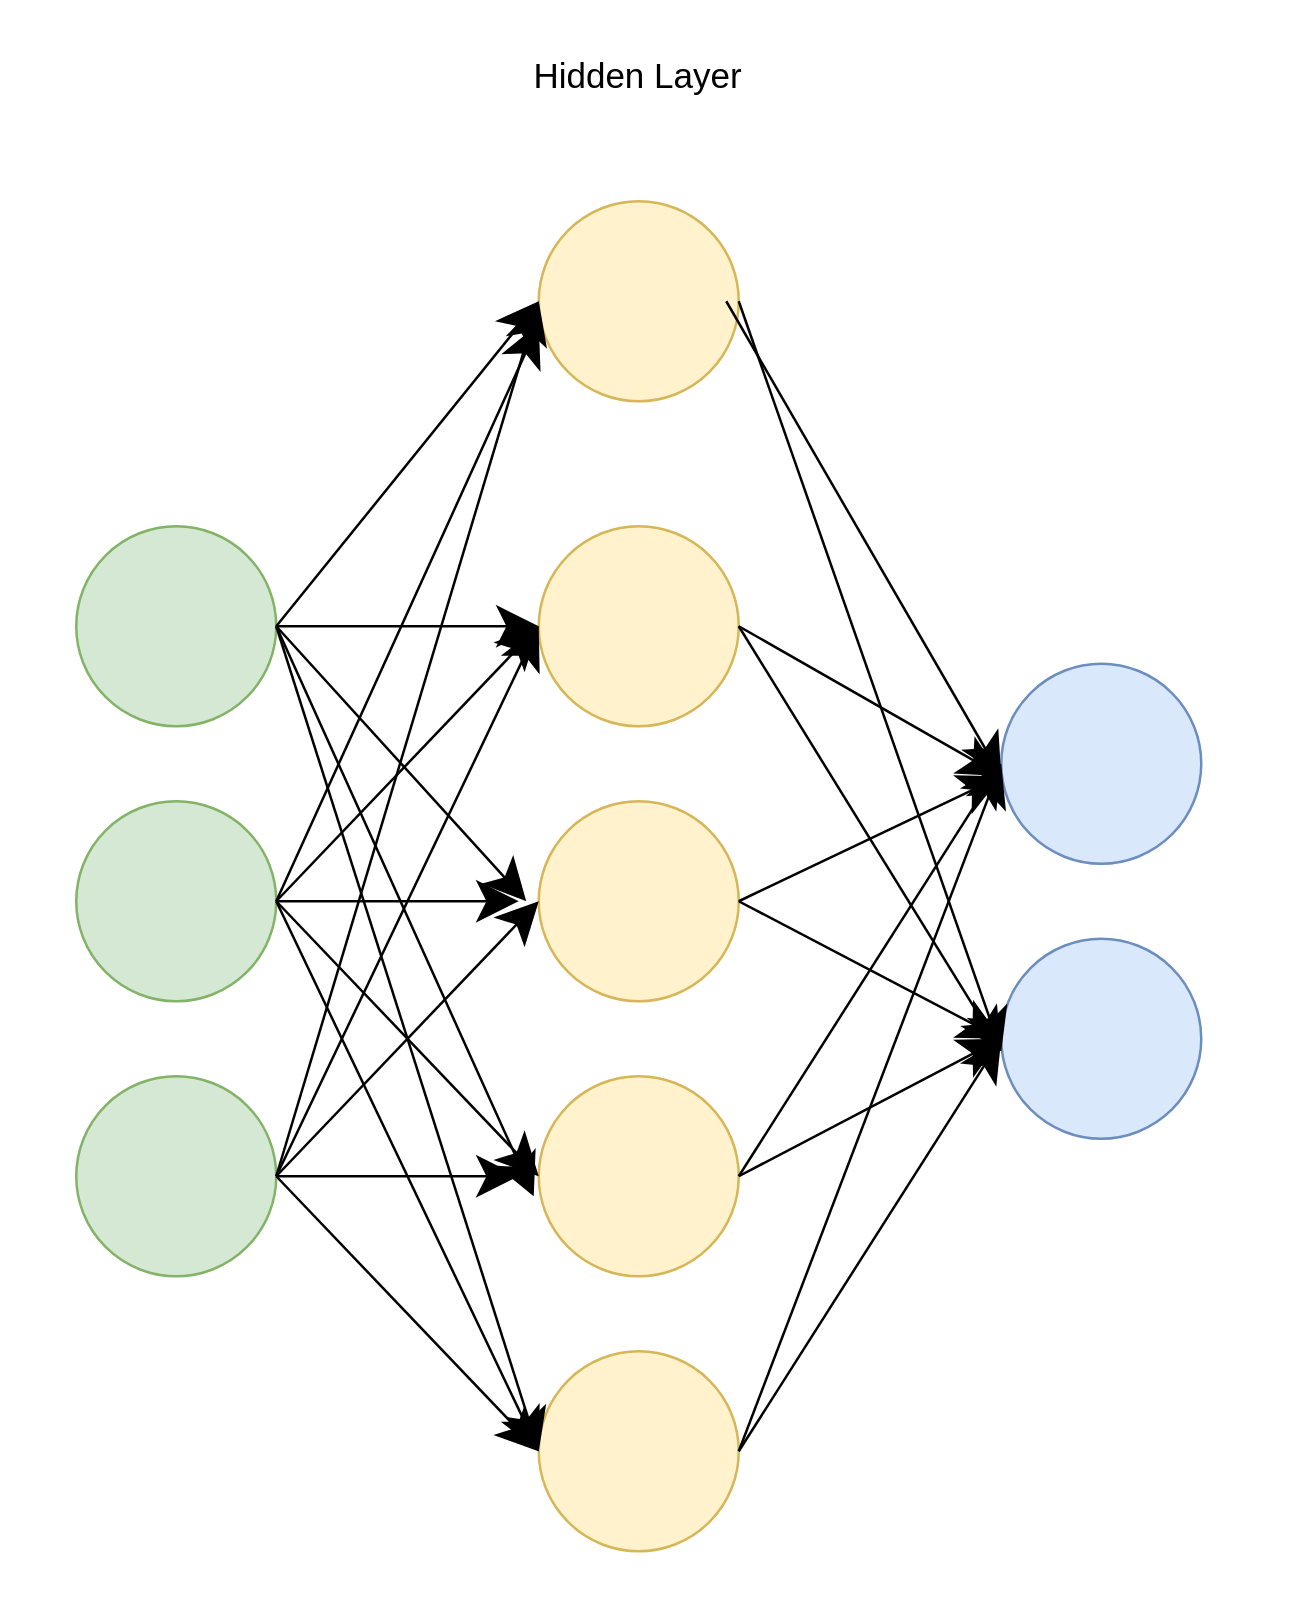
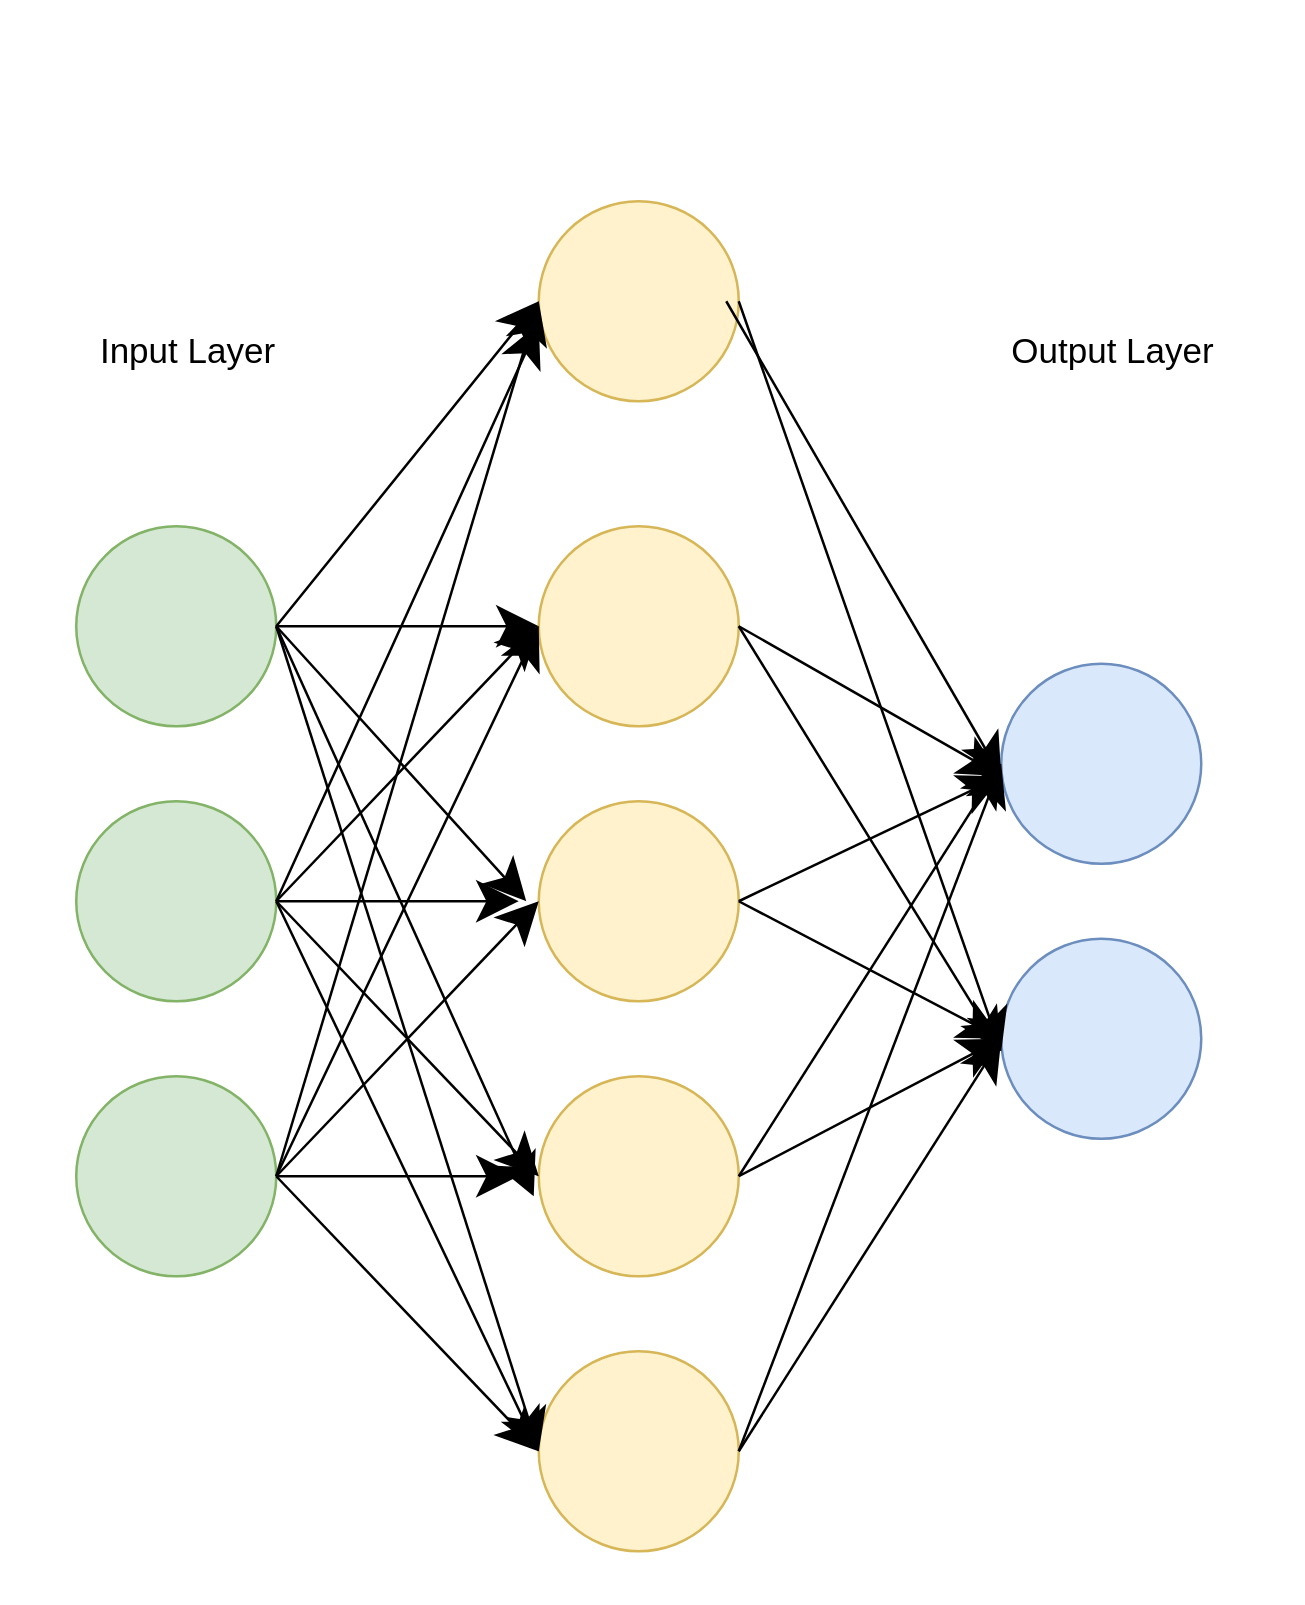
  <mxCell id="0" />
  <mxCell id="1" parent="0" />
  <mxCell id="2" value="" style="ellipse;whiteSpace=wrap;html=1;aspect=fixed;hachureGap=4;pointerEvents=0;fillColor=#d5e8d4;strokeColor=#82b366;" vertex="1" parent="1"><mxGeometry x="30" y="210" width="80" height="80" as="geometry" /></mxCell>
  <mxCell id="3" value="" style="ellipse;whiteSpace=wrap;html=1;aspect=fixed;hachureGap=4;pointerEvents=0;fillColor=#d5e8d4;strokeColor=#82b366;" vertex="1" parent="1"><mxGeometry x="30" y="320" width="80" height="80" as="geometry" /></mxCell>
  <mxCell id="4" value="" style="ellipse;whiteSpace=wrap;html=1;aspect=fixed;hachureGap=4;pointerEvents=0;fillColor=#d5e8d4;strokeColor=#82b366;" vertex="1" parent="1"><mxGeometry x="30" y="430" width="80" height="80" as="geometry" /></mxCell>
  <mxCell id="5" value="" style="ellipse;whiteSpace=wrap;html=1;aspect=fixed;hachureGap=4;pointerEvents=0;fillColor=#fff2cc;strokeColor=#d6b656;" vertex="1" parent="1"><mxGeometry x="215" y="210" width="80" height="80" as="geometry" /></mxCell>
  <mxCell id="6" value="" style="ellipse;whiteSpace=wrap;html=1;aspect=fixed;hachureGap=4;pointerEvents=0;fillColor=#fff2cc;strokeColor=#d6b656;" vertex="1" parent="1"><mxGeometry x="215" y="320" width="80" height="80" as="geometry" /></mxCell>
  <mxCell id="7" value="" style="ellipse;whiteSpace=wrap;html=1;aspect=fixed;hachureGap=4;pointerEvents=0;fillColor=#fff2cc;strokeColor=#d6b656;" vertex="1" parent="1"><mxGeometry x="215" y="430" width="80" height="80" as="geometry" /></mxCell>
  <mxCell id="8" value="" style="ellipse;whiteSpace=wrap;html=1;aspect=fixed;hachureGap=4;pointerEvents=0;fillColor=#fff2cc;strokeColor=#d6b656;" vertex="1" parent="1"><mxGeometry x="215" y="540" width="80" height="80" as="geometry" /></mxCell>
  <mxCell id="9" value="" style="ellipse;whiteSpace=wrap;html=1;aspect=fixed;hachureGap=4;pointerEvents=0;fillColor=#fff2cc;strokeColor=#d6b656;" vertex="1" parent="1"><mxGeometry x="215" y="80" width="80" height="80" as="geometry" /></mxCell>
  <mxCell id="10" value="" style="ellipse;whiteSpace=wrap;html=1;aspect=fixed;hachureGap=4;pointerEvents=0;fillColor=#dae8fc;strokeColor=#6c8ebf;" vertex="1" parent="1"><mxGeometry x="400" y="265" width="80" height="80" as="geometry" /></mxCell>
  <mxCell id="11" value="" style="ellipse;whiteSpace=wrap;html=1;aspect=fixed;hachureGap=4;pointerEvents=0;fillColor=#dae8fc;strokeColor=#6c8ebf;" vertex="1" parent="1"><mxGeometry x="400" y="375" width="80" height="80" as="geometry" /></mxCell>
- <mxCell id="13" value="&lt;font style=&quot;font-size: 14px&quot;&gt;Hidden Layer&lt;/font&gt;" style="text;html=1;strokeColor=none;fillColor=none;align=center;verticalAlign=middle;whiteSpace=wrap;rounded=0;hachureGap=4;pointerEvents=0;" vertex="1" parent="1"><mxGeometry x="200" y="20" width="110" height="20" as="geometry" /></mxCell>
+ <mxCell id="12" value="&lt;font style=&quot;font-size: 14px&quot;&gt;Input Layer&lt;/font&gt;" style="text;html=1;strokeColor=none;fillColor=none;align=center;verticalAlign=middle;whiteSpace=wrap;rounded=0;hachureGap=4;pointerEvents=0;" vertex="1" parent="1"><mxGeometry x="20" y="130" width="110" height="20" as="geometry" /></mxCell>
+ <mxCell id="14" value="&lt;font style=&quot;font-size: 14px&quot;&gt;Output Layer&lt;/font&gt;" style="text;html=1;strokeColor=none;fillColor=none;align=center;verticalAlign=middle;whiteSpace=wrap;rounded=0;hachureGap=4;pointerEvents=0;" vertex="1" parent="1"><mxGeometry x="390" y="130" width="110" height="20" as="geometry" /></mxCell>
  <mxCell id="15" value="" style="endArrow=classic;html=1;startSize=14;endSize=14;sourcePerimeterSpacing=8;targetPerimeterSpacing=8;exitX=1;exitY=0.5;exitDx=0;exitDy=0;entryX=0;entryY=0.5;entryDx=0;entryDy=0;" edge="1" parent="1" source="2" target="9"><mxGeometry width="50" height="50" relative="1" as="geometry"><mxPoint x="240" y="450" as="sourcePoint" /><mxPoint x="290" y="400" as="targetPoint" /></mxGeometry></mxCell>
  <mxCell id="16" value="" style="endArrow=classic;html=1;startSize=14;endSize=14;sourcePerimeterSpacing=8;targetPerimeterSpacing=8;exitX=1;exitY=0.5;exitDx=0;exitDy=0;entryX=0;entryY=0.5;entryDx=0;entryDy=0;" edge="1" parent="1" source="2" target="5"><mxGeometry width="50" height="50" relative="1" as="geometry"><mxPoint x="240" y="450" as="sourcePoint" /><mxPoint x="290" y="400" as="targetPoint" /></mxGeometry></mxCell>
  <mxCell id="17" value="" style="endArrow=classic;html=1;startSize=14;endSize=14;sourcePerimeterSpacing=8;targetPerimeterSpacing=8;" edge="1" parent="1"><mxGeometry width="50" height="50" relative="1" as="geometry"><mxPoint x="110" y="250" as="sourcePoint" /><mxPoint x="210" y="360" as="targetPoint" /></mxGeometry></mxCell>
  <mxCell id="18" value="" style="endArrow=classic;html=1;startSize=14;endSize=14;sourcePerimeterSpacing=8;targetPerimeterSpacing=8;entryX=0;entryY=0.5;entryDx=0;entryDy=0;exitX=1;exitY=0.5;exitDx=0;exitDy=0;" edge="1" parent="1" source="3" target="7"><mxGeometry width="50" height="50" relative="1" as="geometry"><mxPoint x="120" y="260" as="sourcePoint" /><mxPoint x="227" y="377.04" as="targetPoint" /></mxGeometry></mxCell>
  <mxCell id="19" value="" style="endArrow=classic;html=1;startSize=14;endSize=14;sourcePerimeterSpacing=8;targetPerimeterSpacing=8;entryX=0;entryY=0.5;entryDx=0;entryDy=0;exitX=1;exitY=0.5;exitDx=0;exitDy=0;" edge="1" parent="1" source="4" target="8"><mxGeometry width="50" height="50" relative="1" as="geometry"><mxPoint x="120" y="370" as="sourcePoint" /><mxPoint x="225" y="480" as="targetPoint" /></mxGeometry></mxCell>
  <mxCell id="20" value="" style="endArrow=classic;html=1;startSize=14;endSize=14;sourcePerimeterSpacing=8;targetPerimeterSpacing=8;exitX=1;exitY=0.5;exitDx=0;exitDy=0;" edge="1" parent="1" source="4" target="7"><mxGeometry width="50" height="50" relative="1" as="geometry"><mxPoint x="120" y="480" as="sourcePoint" /><mxPoint x="225" y="590" as="targetPoint" /></mxGeometry></mxCell>
  <mxCell id="21" value="" style="endArrow=classic;html=1;startSize=14;endSize=14;sourcePerimeterSpacing=8;targetPerimeterSpacing=8;entryX=0;entryY=0.5;entryDx=0;entryDy=0;" edge="1" parent="1" target="6"><mxGeometry width="50" height="50" relative="1" as="geometry"><mxPoint x="110" y="470" as="sourcePoint" /><mxPoint x="217" y="480" as="targetPoint" /></mxGeometry></mxCell>
  <mxCell id="22" value="" style="endArrow=classic;html=1;startSize=14;endSize=14;sourcePerimeterSpacing=8;targetPerimeterSpacing=8;entryX=0;entryY=0.5;entryDx=0;entryDy=0;exitX=1;exitY=0.5;exitDx=0;exitDy=0;" edge="1" parent="1" source="4" target="5"><mxGeometry width="50" height="50" relative="1" as="geometry"><mxPoint x="120" y="480" as="sourcePoint" /><mxPoint x="225" y="370" as="targetPoint" /></mxGeometry></mxCell>
  <mxCell id="23" value="" style="endArrow=classic;html=1;startSize=14;endSize=14;sourcePerimeterSpacing=8;targetPerimeterSpacing=8;entryX=0;entryY=0.5;entryDx=0;entryDy=0;exitX=1;exitY=0.5;exitDx=0;exitDy=0;" edge="1" parent="1" source="4" target="9"><mxGeometry width="50" height="50" relative="1" as="geometry"><mxPoint x="120" y="480" as="sourcePoint" /><mxPoint x="225" y="260" as="targetPoint" /></mxGeometry></mxCell>
  <mxCell id="24" value="" style="endArrow=classic;html=1;startSize=14;endSize=14;sourcePerimeterSpacing=8;targetPerimeterSpacing=8;exitX=1;exitY=0.5;exitDx=0;exitDy=0;" edge="1" parent="1" source="3" target="6"><mxGeometry width="50" height="50" relative="1" as="geometry"><mxPoint x="240" y="450" as="sourcePoint" /><mxPoint x="290" y="400" as="targetPoint" /></mxGeometry></mxCell>
  <mxCell id="25" value="" style="endArrow=classic;html=1;startSize=14;endSize=14;sourcePerimeterSpacing=8;targetPerimeterSpacing=8;exitX=1;exitY=0.5;exitDx=0;exitDy=0;entryX=0;entryY=0.5;entryDx=0;entryDy=0;" edge="1" parent="1" source="3" target="5"><mxGeometry width="50" height="50" relative="1" as="geometry"><mxPoint x="240" y="450" as="sourcePoint" /><mxPoint x="290" y="400" as="targetPoint" /></mxGeometry></mxCell>
  <mxCell id="26" value="" style="endArrow=classic;html=1;startSize=14;endSize=14;sourcePerimeterSpacing=8;targetPerimeterSpacing=8;exitX=1;exitY=0.5;exitDx=0;exitDy=0;entryX=0;entryY=0.613;entryDx=0;entryDy=0;entryPerimeter=0;" edge="1" parent="1" source="3" target="9"><mxGeometry width="50" height="50" relative="1" as="geometry"><mxPoint x="240" y="450" as="sourcePoint" /><mxPoint x="290" y="400" as="targetPoint" /></mxGeometry></mxCell>
  <mxCell id="27" value="" style="endArrow=classic;html=1;startSize=14;endSize=14;sourcePerimeterSpacing=8;targetPerimeterSpacing=8;exitX=1;exitY=0.5;exitDx=0;exitDy=0;entryX=-0.025;entryY=0.6;entryDx=0;entryDy=0;entryPerimeter=0;" edge="1" parent="1" source="2" target="7"><mxGeometry width="50" height="50" relative="1" as="geometry"><mxPoint x="240" y="450" as="sourcePoint" /><mxPoint x="290" y="400" as="targetPoint" /></mxGeometry></mxCell>
  <mxCell id="28" value="" style="endArrow=classic;html=1;startSize=14;endSize=14;sourcePerimeterSpacing=8;targetPerimeterSpacing=8;exitX=1;exitY=0.5;exitDx=0;exitDy=0;entryX=0;entryY=0.5;entryDx=0;entryDy=0;" edge="1" parent="1" source="2" target="8"><mxGeometry width="50" height="50" relative="1" as="geometry"><mxPoint x="240" y="450" as="sourcePoint" /><mxPoint x="290" y="400" as="targetPoint" /></mxGeometry></mxCell>
  <mxCell id="29" value="" style="endArrow=classic;html=1;startSize=14;endSize=14;sourcePerimeterSpacing=8;targetPerimeterSpacing=8;exitX=1;exitY=0.5;exitDx=0;exitDy=0;entryX=0;entryY=0.5;entryDx=0;entryDy=0;" edge="1" parent="1" source="3" target="8"><mxGeometry width="50" height="50" relative="1" as="geometry"><mxPoint x="240" y="450" as="sourcePoint" /><mxPoint x="290" y="400" as="targetPoint" /></mxGeometry></mxCell>
  <mxCell id="30" value="" style="endArrow=classic;html=1;startSize=14;endSize=14;sourcePerimeterSpacing=8;targetPerimeterSpacing=8;exitX=1;exitY=0.5;exitDx=0;exitDy=0;entryX=0;entryY=0.5;entryDx=0;entryDy=0;" edge="1" parent="1" source="8" target="11"><mxGeometry width="50" height="50" relative="1" as="geometry"><mxPoint x="240" y="450" as="sourcePoint" /><mxPoint x="290" y="400" as="targetPoint" /></mxGeometry></mxCell>
  <mxCell id="31" value="" style="endArrow=classic;html=1;startSize=14;endSize=14;sourcePerimeterSpacing=8;targetPerimeterSpacing=8;exitX=1;exitY=0.5;exitDx=0;exitDy=0;entryX=0;entryY=0.5;entryDx=0;entryDy=0;" edge="1" parent="1" source="7" target="11"><mxGeometry width="50" height="50" relative="1" as="geometry"><mxPoint x="240" y="450" as="sourcePoint" /><mxPoint x="290" y="400" as="targetPoint" /></mxGeometry></mxCell>
  <mxCell id="32" value="" style="endArrow=classic;html=1;startSize=14;endSize=14;sourcePerimeterSpacing=8;targetPerimeterSpacing=8;exitX=1;exitY=0.5;exitDx=0;exitDy=0;entryX=0;entryY=0.5;entryDx=0;entryDy=0;" edge="1" parent="1" source="6" target="11"><mxGeometry width="50" height="50" relative="1" as="geometry"><mxPoint x="240" y="450" as="sourcePoint" /><mxPoint x="290" y="400" as="targetPoint" /></mxGeometry></mxCell>
  <mxCell id="33" value="" style="endArrow=classic;html=1;startSize=14;endSize=14;sourcePerimeterSpacing=8;targetPerimeterSpacing=8;exitX=1;exitY=0.5;exitDx=0;exitDy=0;" edge="1" parent="1" source="5"><mxGeometry width="50" height="50" relative="1" as="geometry"><mxPoint x="240" y="450" as="sourcePoint" /><mxPoint x="400" y="420" as="targetPoint" /></mxGeometry></mxCell>
  <mxCell id="34" value="" style="endArrow=classic;html=1;startSize=14;endSize=14;sourcePerimeterSpacing=8;targetPerimeterSpacing=8;exitX=1;exitY=0.5;exitDx=0;exitDy=0;" edge="1" parent="1" source="9"><mxGeometry width="50" height="50" relative="1" as="geometry"><mxPoint x="240" y="450" as="sourcePoint" /><mxPoint x="400" y="420" as="targetPoint" /></mxGeometry></mxCell>
  <mxCell id="35" value="" style="endArrow=classic;html=1;startSize=14;endSize=14;sourcePerimeterSpacing=8;targetPerimeterSpacing=8;entryX=0;entryY=0.5;entryDx=0;entryDy=0;exitX=1;exitY=0.5;exitDx=0;exitDy=0;" edge="1" parent="1" source="8" target="10"><mxGeometry width="50" height="50" relative="1" as="geometry"><mxPoint x="240" y="450" as="sourcePoint" /><mxPoint x="290" y="400" as="targetPoint" /></mxGeometry></mxCell>
  <mxCell id="36" value="" style="endArrow=classic;html=1;startSize=14;endSize=14;sourcePerimeterSpacing=8;targetPerimeterSpacing=8;entryX=0;entryY=0.5;entryDx=0;entryDy=0;exitX=1;exitY=0.5;exitDx=0;exitDy=0;" edge="1" parent="1" source="7" target="10"><mxGeometry width="50" height="50" relative="1" as="geometry"><mxPoint x="240" y="450" as="sourcePoint" /><mxPoint x="290" y="400" as="targetPoint" /></mxGeometry></mxCell>
  <mxCell id="37" value="" style="endArrow=classic;html=1;startSize=14;endSize=14;sourcePerimeterSpacing=8;targetPerimeterSpacing=8;exitX=1;exitY=0.5;exitDx=0;exitDy=0;" edge="1" parent="1" source="6"><mxGeometry width="50" height="50" relative="1" as="geometry"><mxPoint x="240" y="450" as="sourcePoint" /><mxPoint x="400" y="310" as="targetPoint" /></mxGeometry></mxCell>
  <mxCell id="38" value="" style="endArrow=classic;html=1;startSize=14;endSize=14;sourcePerimeterSpacing=8;targetPerimeterSpacing=8;exitX=1;exitY=0.5;exitDx=0;exitDy=0;" edge="1" parent="1" source="5"><mxGeometry width="50" height="50" relative="1" as="geometry"><mxPoint x="240" y="450" as="sourcePoint" /><mxPoint x="400" y="310" as="targetPoint" /></mxGeometry></mxCell>
  <mxCell id="39" value="" style="endArrow=classic;html=1;startSize=14;endSize=14;sourcePerimeterSpacing=8;targetPerimeterSpacing=8;" edge="1" parent="1"><mxGeometry width="50" height="50" relative="1" as="geometry"><mxPoint x="290" y="120" as="sourcePoint" /><mxPoint x="400" y="310" as="targetPoint" /></mxGeometry></mxCell>
